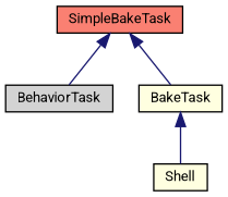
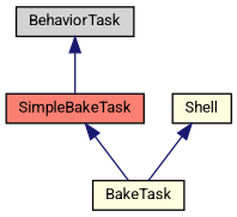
  digraph {
    fontname=Roboto
    node [color=black fillcolor=lightyellow fontname=Roboto fontsize=10 shape=record style=filled]
    edge [color=midnightblue dir=back fontname=Roboto fontsize=10 labelfontname=Helvetica labelfontsize=10 style=solid]
    n1 [fillcolor=lightgrey fontcolor=black height=0.2 label=BehaviorTask width=0.4]
    n2 [fillcolor=salmon height=0.2 label=SimpleBakeTask width=0.4]
    n3 [height=0.2 label=BakeTask width=0.4]
    n4 [height=0.2 label=Shell width=0.4]
-   n2 -> n1
+   n1 -> n2
    n2 -> n3
-   n3 -> n4
+   n4 -> n3
  }
